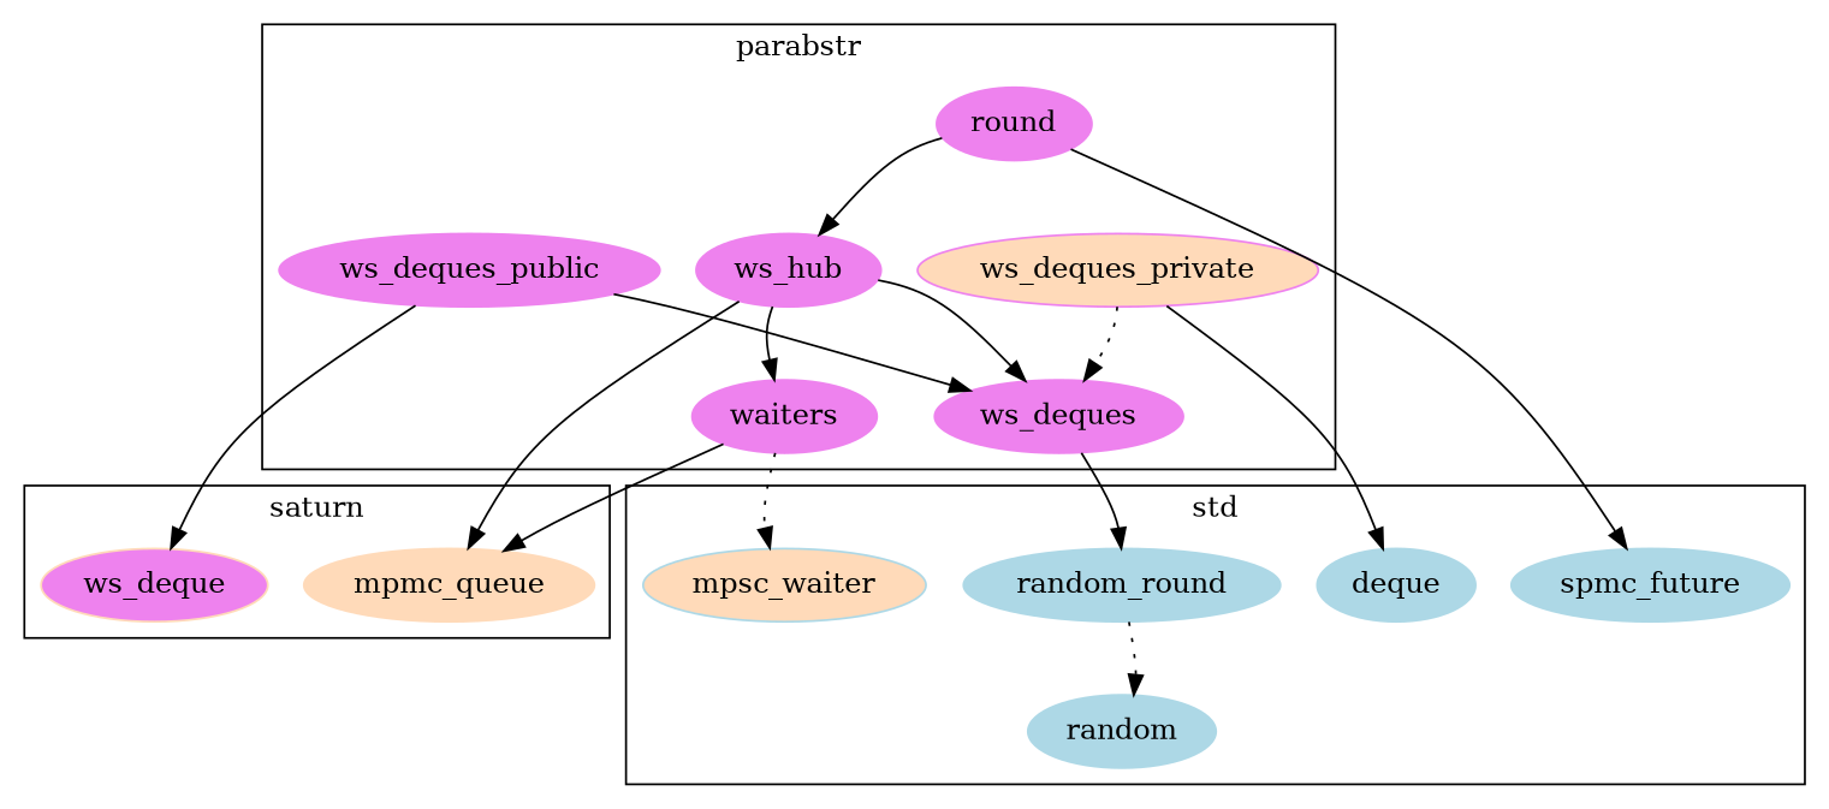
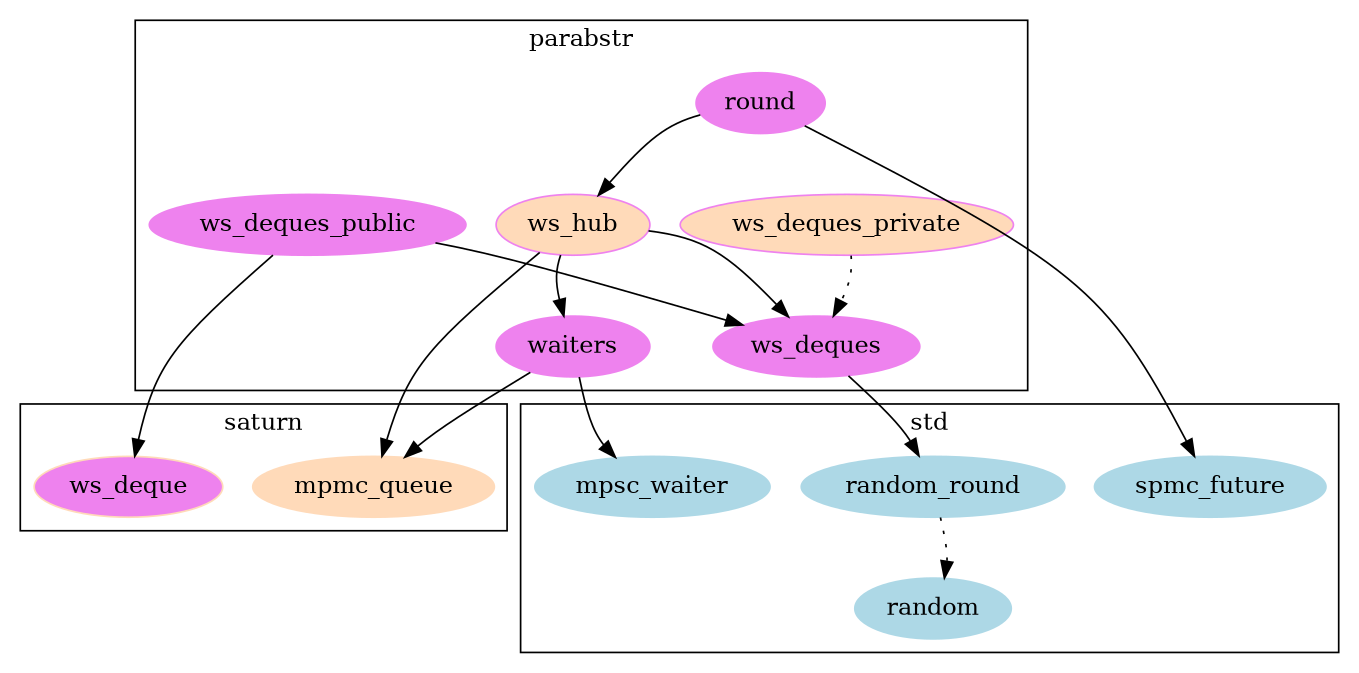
  digraph {
    splines=curved
    node [color=violet style=filled]
    n1 [color=lightblue label=random]
    n2 [color=lightblue label=random_round]
-   n3 [color=lightblue label=deque]
-   n4 [color=lightblue label=mpsc_waiter fillcolor=peachpuff]
+   n4 [color=lightblue label=mpsc_waiter]
    n5 [color=lightblue label=spmc_future]
    n6 [color=peachpuff label=mpmc_queue]
    n7 [color=peachpuff fillcolor=violet label=ws_deque]
    n8 [label=ws_deques]
    n9 [label=ws_deques_public]
    n10 [fillcolor=peachpuff label=ws_deques_private]
    n11 [label=waiters]
-   n12 [label=ws_hub]
+   n12 [label=ws_hub fillcolor=peachpuff]
    n13 [label=round]
    subgraph cluster_1 {
      label=std
      n1
      n2
-     n3
      n4
      n5
    }
    subgraph cluster_2 {
      label=saturn
      n6
      n7
    }
    subgraph cluster_3 {
      label=parabstr
      n8
      n9
      n10
      n11
      n12
      n13
    }
    n2 -> n1 [style=dotted]
    n8 -> n2
    n9 -> n7
    n9 -> n8 [style=solid]
-   n10 -> n3
    n10 -> n8 [style=dotted]
-   n11 -> n4 [style=dotted]
+   n11 -> n4
    n11 -> n6
    n12 -> n6
    n12 -> n8
    n12 -> n11
    n13 -> n5
    n13 -> n12
  }
